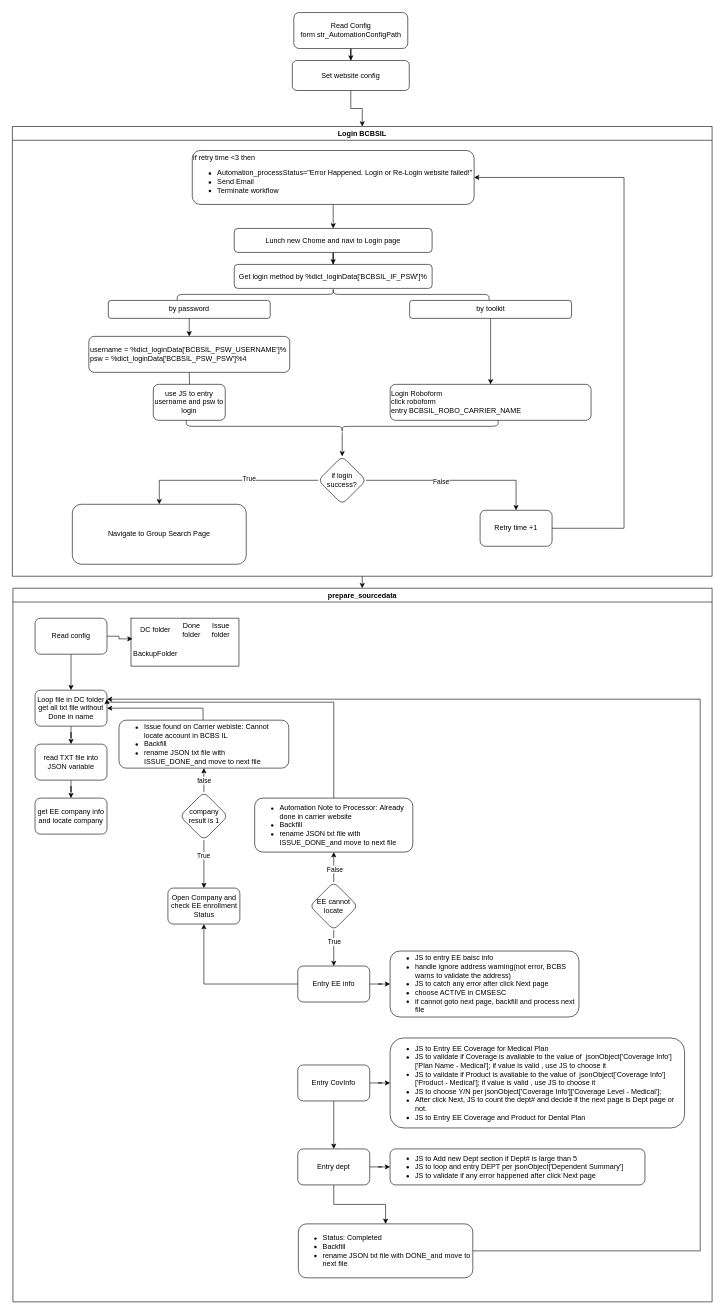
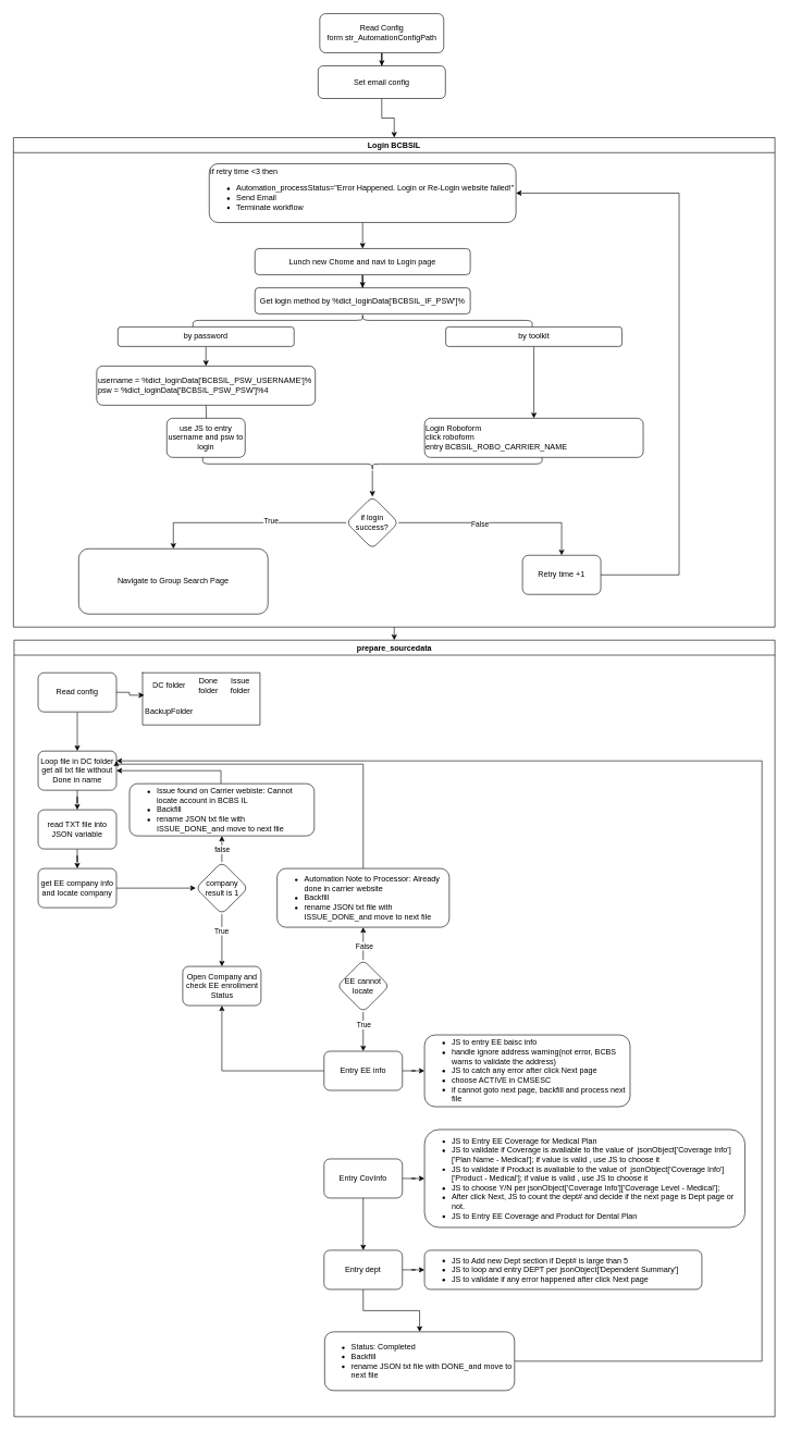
  <mxCell id="0" />
  <mxCell id="1" parent="0" />
  <mxCell id="2" value="" style="edgeStyle=orthogonalEdgeStyle;rounded=0;orthogonalLoop=1;jettySize=auto;html=1;" edge="1" parent="1" source="3" target="5"><mxGeometry relative="1" as="geometry" /></mxCell>
  <mxCell id="3" value="Read Config form&amp;nbsp;str_AutomationConfigPath" style="whiteSpace=wrap;html=1;rounded=1;" vertex="1" parent="1"><mxGeometry x="489.5" y="20" width="190" height="60" as="geometry" /></mxCell>
  <mxCell id="4" style="edgeStyle=orthogonalEdgeStyle;rounded=0;orthogonalLoop=1;jettySize=auto;html=1;" edge="1" parent="1" source="5" target="7"><mxGeometry relative="1" as="geometry" /></mxCell>
- <mxCell id="5" value="Set website config" style="whiteSpace=wrap;html=1;rounded=1;" vertex="1" parent="1"><mxGeometry x="487" y="100" width="195" height="50" as="geometry" /></mxCell>
+ <mxCell id="5" value="Set email config" style="whiteSpace=wrap;html=1;rounded=1;" vertex="1" parent="1"><mxGeometry x="487" y="100" width="195" height="50" as="geometry" /></mxCell>
  <mxCell id="6" style="edgeStyle=orthogonalEdgeStyle;rounded=0;orthogonalLoop=1;jettySize=auto;html=1;entryX=0.5;entryY=0;entryDx=0;entryDy=0;" edge="1" parent="1" source="7" target="32"><mxGeometry relative="1" as="geometry"><mxPoint x="584.5" y="1030" as="targetPoint" /></mxGeometry></mxCell>
  <mxCell id="7" value="Login BCBSIL" style="swimlane;whiteSpace=wrap;html=1;" vertex="1" parent="1"><mxGeometry x="20.13" y="210" width="1166.87" height="750" as="geometry"><mxRectangle x="37.5" y="300" width="120" height="30" as="alternateBounds" /></mxGeometry></mxCell>
  <mxCell id="8" value="" style="edgeStyle=orthogonalEdgeStyle;rounded=0;orthogonalLoop=1;jettySize=auto;html=1;" edge="1" parent="7" source="9" target="11"><mxGeometry relative="1" as="geometry" /></mxCell>
  <mxCell id="9" value="if retry time &amp;lt;3 then&amp;nbsp;&lt;div&gt;&lt;div&gt;&lt;ul&gt;&lt;li&gt;Automation_processStatus=&quot;Error Happened. Login or Re-Login website failed!&quot;&lt;/li&gt;&lt;li&gt;Send Email&lt;/li&gt;&lt;li&gt;Terminate workflow&lt;/li&gt;&lt;/ul&gt;&lt;/div&gt;&lt;/div&gt;" style="rounded=1;whiteSpace=wrap;html=1;align=left;" vertex="1" parent="7"><mxGeometry x="300" y="40" width="470" height="90" as="geometry" /></mxCell>
  <mxCell id="10" value="" style="edgeStyle=orthogonalEdgeStyle;rounded=0;orthogonalLoop=1;jettySize=auto;html=1;" edge="1" parent="7" source="11" target="12"><mxGeometry relative="1" as="geometry" /></mxCell>
  <mxCell id="11" value="Lunch new Chome and navi to Login page" style="whiteSpace=wrap;html=1;align=center;rounded=1;" vertex="1" parent="7"><mxGeometry x="370" y="170" width="330" height="40" as="geometry" /></mxCell>
  <mxCell id="12" value="Get login method by&amp;nbsp;%dict_loginData['BCBSIL_IF_PSW']%" style="whiteSpace=wrap;html=1;rounded=1;" vertex="1" parent="7"><mxGeometry x="370" y="230" width="330" height="40" as="geometry" /></mxCell>
  <mxCell id="13" value="" style="shape=curlyBracket;whiteSpace=wrap;html=1;rounded=1;labelPosition=left;verticalLabelPosition=middle;align=right;verticalAlign=middle;rotation=90;" vertex="1" parent="7"><mxGeometry x="525" y="20" width="20" height="520" as="geometry" /></mxCell>
  <mxCell id="14" value="" style="edgeStyle=orthogonalEdgeStyle;rounded=0;orthogonalLoop=1;jettySize=auto;html=1;" edge="1" parent="7" source="15"><mxGeometry relative="1" as="geometry"><mxPoint x="295" y="350" as="targetPoint" /></mxGeometry></mxCell>
  <mxCell id="15" value="by password" style="rounded=1;whiteSpace=wrap;html=1;" vertex="1" parent="7"><mxGeometry x="160" y="290" width="270" height="30" as="geometry" /></mxCell>
  <mxCell id="16" value="" style="edgeStyle=orthogonalEdgeStyle;rounded=0;orthogonalLoop=1;jettySize=auto;html=1;" edge="1" parent="7" target="18"><mxGeometry relative="1" as="geometry"><mxPoint x="295" y="410" as="sourcePoint" /></mxGeometry></mxCell>
  <mxCell id="17" value="username = %dict_loginData['BCBSIL_PSW_USERNAME']%&lt;div&gt;psw = %dict_loginData['BCBSIL_PSW_PSW']%4&lt;br&gt;&lt;/div&gt;" style="whiteSpace=wrap;html=1;rounded=1;align=left;" vertex="1" parent="7"><mxGeometry x="127.5" y="350" width="335" height="60" as="geometry" /></mxCell>
  <mxCell id="18" value="use JS to entry username and psw to login" style="whiteSpace=wrap;html=1;align=center;rounded=1;" vertex="1" parent="7"><mxGeometry x="235" y="430" width="120" height="60" as="geometry" /></mxCell>
  <mxCell id="19" style="edgeStyle=orthogonalEdgeStyle;rounded=0;orthogonalLoop=1;jettySize=auto;html=1;entryX=0.5;entryY=0;entryDx=0;entryDy=0;" edge="1" parent="7" source="20" target="21"><mxGeometry relative="1" as="geometry" /></mxCell>
  <mxCell id="20" value="by toolkit" style="rounded=1;whiteSpace=wrap;html=1;" vertex="1" parent="7"><mxGeometry x="662.5" y="290" width="270" height="30" as="geometry" /></mxCell>
  <mxCell id="21" value="Login Roboform&lt;div&gt;click roboform&lt;/div&gt;&lt;div&gt;entry&amp;nbsp;BCBSIL_ROBO_CARRIER_NAME&lt;/div&gt;" style="whiteSpace=wrap;html=1;rounded=1;align=left;" vertex="1" parent="7"><mxGeometry x="630" y="430" width="335" height="60" as="geometry" /></mxCell>
  <mxCell id="22" style="edgeStyle=orthogonalEdgeStyle;rounded=0;orthogonalLoop=1;jettySize=auto;html=1;entryX=0.5;entryY=0;entryDx=0;entryDy=0;" edge="1" parent="7" source="23" target="28"><mxGeometry relative="1" as="geometry" /></mxCell>
  <mxCell id="23" value="" style="shape=curlyBracket;whiteSpace=wrap;html=1;rounded=1;labelPosition=left;verticalLabelPosition=middle;align=right;verticalAlign=middle;rotation=-90;" vertex="1" parent="7"><mxGeometry x="540" y="240" width="20" height="520" as="geometry" /></mxCell>
  <mxCell id="24" value="" style="edgeStyle=orthogonalEdgeStyle;rounded=0;orthogonalLoop=1;jettySize=auto;html=1;" edge="1" parent="7" source="28" target="30"><mxGeometry relative="1" as="geometry" /></mxCell>
  <mxCell id="25" value="False" style="edgeLabel;html=1;align=center;verticalAlign=middle;resizable=0;points=[];" vertex="1" connectable="0" parent="24"><mxGeometry x="-0.173" y="-1" relative="1" as="geometry"><mxPoint as="offset" /></mxGeometry></mxCell>
  <mxCell id="26" value="" style="edgeStyle=orthogonalEdgeStyle;rounded=0;orthogonalLoop=1;jettySize=auto;html=1;entryX=0.5;entryY=0;entryDx=0;entryDy=0;" edge="1" parent="7" source="28" target="31"><mxGeometry relative="1" as="geometry" /></mxCell>
  <mxCell id="27" value="True" style="edgeLabel;html=1;align=center;verticalAlign=middle;resizable=0;points=[];" vertex="1" connectable="0" parent="26"><mxGeometry x="-0.241" y="-3" relative="1" as="geometry"><mxPoint as="offset" /></mxGeometry></mxCell>
  <mxCell id="28" value="if login success?" style="rhombus;whiteSpace=wrap;html=1;rounded=1;" vertex="1" parent="7"><mxGeometry x="510" y="550" width="80" height="80" as="geometry" /></mxCell>
  <mxCell id="29" style="edgeStyle=orthogonalEdgeStyle;rounded=0;orthogonalLoop=1;jettySize=auto;html=1;entryX=1;entryY=0.5;entryDx=0;entryDy=0;" edge="1" parent="7" source="30" target="9"><mxGeometry relative="1" as="geometry"><Array as="points"><mxPoint x="1020" y="670" /><mxPoint x="1020" y="85" /></Array></mxGeometry></mxCell>
  <mxCell id="30" value="Retry time +1" style="whiteSpace=wrap;html=1;rounded=1;" vertex="1" parent="7"><mxGeometry x="780" y="640" width="120" height="60" as="geometry" /></mxCell>
  <mxCell id="31" value="Navigate to Group Search Page" style="whiteSpace=wrap;html=1;rounded=1;" vertex="1" parent="7"><mxGeometry x="100" y="630" width="290" height="100" as="geometry" /></mxCell>
  <mxCell id="32" value="prepare_sourcedata" style="swimlane;whiteSpace=wrap;html=1;" vertex="1" parent="1"><mxGeometry x="21.07" y="980" width="1165.93" height="1190" as="geometry" /></mxCell>
  <mxCell id="33" value="" style="edgeStyle=orthogonalEdgeStyle;rounded=0;orthogonalLoop=1;jettySize=auto;html=1;" edge="1" parent="32" source="34" target="46"><mxGeometry relative="1" as="geometry" /></mxCell>
  <mxCell id="34" value="Read config" style="rounded=1;whiteSpace=wrap;html=1;" vertex="1" parent="32"><mxGeometry x="36.87" y="50" width="120" height="60" as="geometry" /></mxCell>
  <mxCell id="35" value="" style="shape=table;html=1;whiteSpace=wrap;startSize=0;container=1;collapsible=0;childLayout=tableLayout;columnLines=0;rowLines=0;fontSize=16;strokeColor=default;" vertex="1" parent="32"><mxGeometry x="196.87" y="50" width="180" height="80" as="geometry" /></mxCell>
  <mxCell id="36" value="" style="shape=tableRow;horizontal=0;startSize=0;swimlaneHead=0;swimlaneBody=0;top=0;left=0;bottom=0;right=0;collapsible=0;dropTarget=0;fillColor=none;points=[[0,0.5],[1,0.5]];portConstraint=eastwest;fontSize=16;strokeColor=inherit;" vertex="1" parent="35"><mxGeometry width="180" height="40" as="geometry" /></mxCell>
  <mxCell id="37" value="DC folder" style="shape=partialRectangle;html=1;whiteSpace=wrap;connectable=0;fillColor=none;top=0;left=0;bottom=0;right=0;overflow=hidden;fontSize=12;strokeColor=inherit;" vertex="1" parent="36"><mxGeometry width="82" height="40" as="geometry"><mxRectangle width="82" height="40" as="alternateBounds" /></mxGeometry></mxCell>
  <mxCell id="38" value="Done folder" style="shape=partialRectangle;html=1;whiteSpace=wrap;connectable=0;fillColor=none;top=0;left=0;bottom=0;right=0;overflow=hidden;fontSize=12;strokeColor=inherit;" vertex="1" parent="36"><mxGeometry x="82" width="38" height="40" as="geometry"><mxRectangle width="38" height="40" as="alternateBounds" /></mxGeometry></mxCell>
  <mxCell id="39" value="Issue folder" style="shape=partialRectangle;html=1;whiteSpace=wrap;connectable=0;fillColor=none;top=0;left=0;bottom=0;right=0;overflow=hidden;fontSize=12;strokeColor=inherit;" vertex="1" parent="36"><mxGeometry x="120" width="60" height="40" as="geometry"><mxRectangle width="60" height="40" as="alternateBounds" /></mxGeometry></mxCell>
  <mxCell id="40" value="" style="shape=tableRow;horizontal=0;startSize=0;swimlaneHead=0;swimlaneBody=0;top=0;left=0;bottom=0;right=0;collapsible=0;dropTarget=0;fillColor=none;points=[[0,0.5],[1,0.5]];portConstraint=eastwest;fontSize=16;strokeColor=inherit;" vertex="1" parent="35"><mxGeometry y="40" width="180" height="40" as="geometry" /></mxCell>
  <mxCell id="41" value="BackupFolder" style="shape=partialRectangle;html=1;whiteSpace=wrap;connectable=0;fillColor=none;top=0;left=0;bottom=0;right=0;overflow=hidden;fontSize=12;strokeColor=inherit;" vertex="1" parent="40"><mxGeometry width="82" height="40" as="geometry"><mxRectangle width="82" height="40" as="alternateBounds" /></mxGeometry></mxCell>
  <mxCell id="42" value="" style="shape=partialRectangle;html=1;whiteSpace=wrap;connectable=0;fillColor=none;top=0;left=0;bottom=0;right=0;overflow=hidden;fontSize=12;strokeColor=inherit;" vertex="1" parent="40"><mxGeometry x="82" width="38" height="40" as="geometry"><mxRectangle width="38" height="40" as="alternateBounds" /></mxGeometry></mxCell>
  <mxCell id="43" value="" style="shape=partialRectangle;html=1;whiteSpace=wrap;connectable=0;fillColor=none;top=0;left=0;bottom=0;right=0;overflow=hidden;fontSize=12;strokeColor=inherit;" vertex="1" parent="40"><mxGeometry x="120" width="60" height="40" as="geometry"><mxRectangle width="60" height="40" as="alternateBounds" /></mxGeometry></mxCell>
  <mxCell id="44" style="edgeStyle=orthogonalEdgeStyle;rounded=0;orthogonalLoop=1;jettySize=auto;html=1;entryX=0.014;entryY=0.86;entryDx=0;entryDy=0;entryPerimeter=0;" edge="1" parent="32" source="34" target="36"><mxGeometry relative="1" as="geometry" /></mxCell>
  <mxCell id="45" value="" style="edgeStyle=orthogonalEdgeStyle;rounded=0;orthogonalLoop=1;jettySize=auto;html=1;" edge="1" parent="32" source="46" target="48"><mxGeometry relative="1" as="geometry" /></mxCell>
  <mxCell id="46" value="Loop file in DC folder&lt;div&gt;get all txt file without Done in name&lt;/div&gt;" style="whiteSpace=wrap;html=1;rounded=1;" vertex="1" parent="32"><mxGeometry x="36.87" y="170" width="120" height="60" as="geometry" /></mxCell>
  <mxCell id="47" value="" style="edgeStyle=orthogonalEdgeStyle;rounded=0;orthogonalLoop=1;jettySize=auto;html=1;" edge="1" parent="32" source="48" target="50"><mxGeometry relative="1" as="geometry" /></mxCell>
  <mxCell id="48" value="read TXT file into JSON variable" style="whiteSpace=wrap;html=1;rounded=1;" vertex="1" parent="32"><mxGeometry x="36.87" y="260" width="120" height="60" as="geometry" /></mxCell>
+ <mxCell id="49" value="" style="edgeStyle=orthogonalEdgeStyle;rounded=0;orthogonalLoop=1;jettySize=auto;html=1;" edge="1" parent="32" source="50" target="55"><mxGeometry relative="1" as="geometry" /></mxCell>
  <mxCell id="50" value="get EE company info and locate company" style="whiteSpace=wrap;html=1;rounded=1;" vertex="1" parent="32"><mxGeometry x="36.87" y="350" width="120" height="60" as="geometry" /></mxCell>
  <mxCell id="51" value="" style="edgeStyle=orthogonalEdgeStyle;rounded=0;orthogonalLoop=1;jettySize=auto;html=1;" edge="1" parent="32" source="55" target="57"><mxGeometry relative="1" as="geometry" /></mxCell>
  <mxCell id="52" value="false" style="edgeLabel;html=1;align=center;verticalAlign=middle;resizable=0;points=[];" vertex="1" connectable="0" parent="51"><mxGeometry x="0.195" y="-2" relative="1" as="geometry"><mxPoint x="-2" y="4" as="offset" /></mxGeometry></mxCell>
  <mxCell id="53" value="" style="edgeStyle=orthogonalEdgeStyle;rounded=0;orthogonalLoop=1;jettySize=auto;html=1;" edge="1" parent="32" source="55" target="58"><mxGeometry relative="1" as="geometry" /></mxCell>
  <mxCell id="54" value="True" style="edgeLabel;html=1;align=center;verticalAlign=middle;resizable=0;points=[];" vertex="1" connectable="0" parent="53"><mxGeometry x="-0.378" y="-1" relative="1" as="geometry"><mxPoint as="offset" /></mxGeometry></mxCell>
  <mxCell id="55" value="company result is 1" style="rhombus;whiteSpace=wrap;html=1;rounded=1;" vertex="1" parent="32"><mxGeometry x="278.44" y="340" width="80" height="80" as="geometry" /></mxCell>
  <mxCell id="56" style="edgeStyle=orthogonalEdgeStyle;rounded=0;orthogonalLoop=1;jettySize=auto;html=1;entryX=1;entryY=0.5;entryDx=0;entryDy=0;" edge="1" parent="32" source="57" target="46"><mxGeometry relative="1" as="geometry"><Array as="points"><mxPoint x="317" y="200" /></Array></mxGeometry></mxCell>
  <mxCell id="57" value="&lt;ul&gt;&lt;li&gt;Issue found on Carrier webiste:&amp;nbsp;Cannot locate account in BCBS IL&amp;nbsp;&lt;/li&gt;&lt;li&gt;Backfill&lt;/li&gt;&lt;li&gt;rename JSON txt file with ISSUE_DONE_and move to next file&lt;/li&gt;&lt;/ul&gt;" style="whiteSpace=wrap;html=1;rounded=1;align=left;" vertex="1" parent="32"><mxGeometry x="176.87" y="220" width="283.13" height="80" as="geometry" /></mxCell>
  <mxCell id="58" value="Open Company and check EE enrollment Status" style="whiteSpace=wrap;html=1;rounded=1;" vertex="1" parent="32"><mxGeometry x="258.44" y="500" width="120" height="60" as="geometry" /></mxCell>
  <mxCell id="59" value="" style="edgeStyle=orthogonalEdgeStyle;rounded=0;orthogonalLoop=1;jettySize=auto;html=1;" edge="1" parent="32" source="63" target="65"><mxGeometry relative="1" as="geometry" /></mxCell>
  <mxCell id="60" value="False" style="edgeLabel;html=1;align=center;verticalAlign=middle;resizable=0;points=[];" vertex="1" connectable="0" parent="59"><mxGeometry x="-0.119" y="-1" relative="1" as="geometry"><mxPoint as="offset" /></mxGeometry></mxCell>
  <mxCell id="61" value="" style="edgeStyle=orthogonalEdgeStyle;rounded=0;orthogonalLoop=1;jettySize=auto;html=1;" edge="1" parent="32" source="63" target="68"><mxGeometry relative="1" as="geometry" /></mxCell>
  <mxCell id="62" value="True" style="edgeLabel;html=1;align=center;verticalAlign=middle;resizable=0;points=[];" vertex="1" connectable="0" parent="61"><mxGeometry x="-0.37" relative="1" as="geometry"><mxPoint as="offset" /></mxGeometry></mxCell>
  <mxCell id="63" value="EE cannot locate" style="rhombus;whiteSpace=wrap;html=1;rounded=1;" vertex="1" parent="32"><mxGeometry x="495.0" y="490" width="80" height="80" as="geometry" /></mxCell>
  <mxCell id="64" style="edgeStyle=orthogonalEdgeStyle;rounded=0;orthogonalLoop=1;jettySize=auto;html=1;entryX=1;entryY=0.25;entryDx=0;entryDy=0;" edge="1" parent="32" source="65" target="46"><mxGeometry relative="1" as="geometry"><Array as="points"><mxPoint x="535" y="190" /><mxPoint x="157" y="190" /></Array></mxGeometry></mxCell>
  <mxCell id="65" value="&lt;ul&gt;&lt;li&gt;Automation Note to Processor:&amp;nbsp;Already done in carrier website&lt;/li&gt;&lt;li&gt;Backfill&lt;/li&gt;&lt;li&gt;rename JSON txt file with ISSUE_DONE_and move to next file&lt;/li&gt;&lt;/ul&gt;" style="whiteSpace=wrap;html=1;rounded=1;align=left;" vertex="1" parent="32"><mxGeometry x="403.13" y="350" width="263.75" height="90" as="geometry" /></mxCell>
  <mxCell id="66" value="" style="edgeStyle=orthogonalEdgeStyle;rounded=0;orthogonalLoop=1;jettySize=auto;html=1;" edge="1" parent="32" source="68" target="69"><mxGeometry relative="1" as="geometry" /></mxCell>
  <mxCell id="67" value="" style="edgeStyle=orthogonalEdgeStyle;rounded=0;orthogonalLoop=1;jettySize=auto;html=1;" edge="1" parent="32" source="68" target="58"><mxGeometry relative="1" as="geometry" /></mxCell>
  <mxCell id="68" value="Entry EE info" style="whiteSpace=wrap;html=1;rounded=1;" vertex="1" parent="32"><mxGeometry x="475" y="630" width="120" height="60" as="geometry" /></mxCell>
  <mxCell id="69" value="&lt;ul&gt;&lt;li&gt;JS to entry EE baisc info&lt;/li&gt;&lt;li&gt;handle ignore address warning(not error, BCBS warns to validate the address)&lt;/li&gt;&lt;li&gt;JS to catch any error after click Next page&lt;/li&gt;&lt;li&gt;choose ACTIVE in CMSESC&lt;/li&gt;&lt;li&gt;if cannot goto next page, backfill and process next file&lt;/li&gt;&lt;/ul&gt;" style="whiteSpace=wrap;html=1;rounded=1;align=left;" vertex="1" parent="32"><mxGeometry x="628.93" y="605" width="315" height="110" as="geometry" /></mxCell>
  <mxCell id="70" value="" style="edgeStyle=orthogonalEdgeStyle;rounded=0;orthogonalLoop=1;jettySize=auto;html=1;" edge="1" parent="32" source="72" target="73"><mxGeometry relative="1" as="geometry" /></mxCell>
  <mxCell id="71" value="" style="edgeStyle=orthogonalEdgeStyle;rounded=0;orthogonalLoop=1;jettySize=auto;html=1;" edge="1" parent="32" source="72" target="76"><mxGeometry relative="1" as="geometry" /></mxCell>
  <mxCell id="72" value="Entry CovInfo" style="whiteSpace=wrap;html=1;rounded=1;" vertex="1" parent="32"><mxGeometry x="475" y="795" width="120" height="60" as="geometry" /></mxCell>
  <mxCell id="73" value="&lt;div&gt;&lt;ul&gt;&lt;li&gt;&lt;span style=&quot;background-color: initial;&quot;&gt;JS to Entry EE Coverage for Medical Plan&lt;/span&gt;&lt;/li&gt;&lt;li&gt;JS to validate if Coverage is avaliable to the value of&amp;nbsp; jsonObject['Coverage Info']['Plan Name - Medical']; if value is valid , use JS to choose it&lt;/li&gt;&lt;li&gt;JS to validate if Product is avaliable to the value of&amp;nbsp; jsonObject['Coverage Info']['Product - Medical']; if value is valid , use JS to choose it&lt;/li&gt;&lt;li&gt;JS to choose Y/N per jsonObject['Coverage Info']['Coverage Level - Medical'];&lt;/li&gt;&lt;li&gt;After click Next, JS to count the dept# and decide if the next page is Dept page or not.&lt;/li&gt;&lt;li&gt;JS to Entry EE Coverage and Product for Dental Plan&lt;/li&gt;&lt;/ul&gt;&lt;/div&gt;" style="whiteSpace=wrap;html=1;rounded=1;align=left;" vertex="1" parent="32"><mxGeometry x="628.94" y="750" width="491.06" height="150" as="geometry" /></mxCell>
  <mxCell id="74" value="" style="edgeStyle=orthogonalEdgeStyle;rounded=0;orthogonalLoop=1;jettySize=auto;html=1;" edge="1" parent="32" source="76" target="77"><mxGeometry relative="1" as="geometry" /></mxCell>
  <mxCell id="75" value="" style="edgeStyle=orthogonalEdgeStyle;rounded=0;orthogonalLoop=1;jettySize=auto;html=1;" edge="1" parent="32" source="76" target="79"><mxGeometry relative="1" as="geometry" /></mxCell>
  <mxCell id="76" value="Entry dept" style="whiteSpace=wrap;html=1;rounded=1;" vertex="1" parent="32"><mxGeometry x="475" y="935" width="120" height="60" as="geometry" /></mxCell>
  <mxCell id="77" value="&lt;div&gt;&lt;ul&gt;&lt;li&gt;JS to Add new Dept section if Dept# is large than 5&lt;/li&gt;&lt;li&gt;JS to loop and entry DEPT per jsonObject['Dependent Summary']&lt;/li&gt;&lt;li&gt;JS to validate if any error happened after click Next page&lt;/li&gt;&lt;/ul&gt;&lt;/div&gt;" style="whiteSpace=wrap;html=1;rounded=1;align=left;" vertex="1" parent="32"><mxGeometry x="628.94" y="935" width="425" height="60" as="geometry" /></mxCell>
  <mxCell id="78" style="edgeStyle=orthogonalEdgeStyle;rounded=0;orthogonalLoop=1;jettySize=auto;html=1;entryX=1;entryY=0.25;entryDx=0;entryDy=0;" edge="1" parent="32" source="79" target="46"><mxGeometry relative="1" as="geometry"><Array as="points"><mxPoint x="1146" y="1105" /><mxPoint x="1146" y="185" /></Array></mxGeometry></mxCell>
  <mxCell id="79" value="&lt;div&gt;&lt;ul style=&quot;text-align: left;&quot;&gt;&lt;li&gt;Status: Completed&lt;/li&gt;&lt;li&gt;Backfill&lt;/li&gt;&lt;li&gt;rename JSON txt file with DONE_and move to next file&lt;/li&gt;&lt;/ul&gt;&lt;/div&gt;" style="whiteSpace=wrap;html=1;rounded=1;" vertex="1" parent="32"><mxGeometry x="475.93" y="1060" width="290.93" height="90" as="geometry" /></mxCell>
